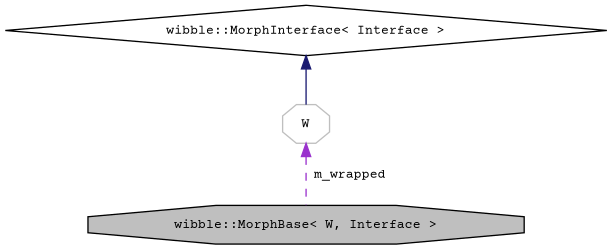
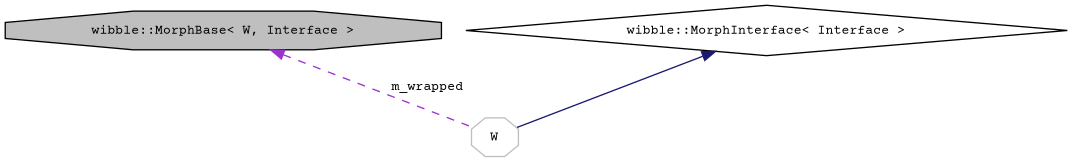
  digraph {
    fontname="Courier Prime"
    node [color=black fillcolor=white fontname="Courier Prime" fontsize=10 shape=octagon style=filled]
    edge [dir=back fontname="Courier Prime" fontsize=10 labelfontname=Helvetica labelfontsize=10]
    n1 [fillcolor=grey75 fontcolor=black height=0.2 label="wibble::MorphBase\< W, Interface \>" width=0.4]
    n2 [height=0.2 label="wibble::MorphInterface\< Interface \>" shape=diamond width=0.4]
    n3 [color=grey75 height=0.2 label=W width=0.4]
    n2 -> n3 [color=midnightblue style=solid]
-   n3 -> n1 [color=darkorchid3 label=" m_wrapped" style=dashed]
+   n1 -> n3 [color=darkorchid3 label=" m_wrapped" style=dashed]
  }
